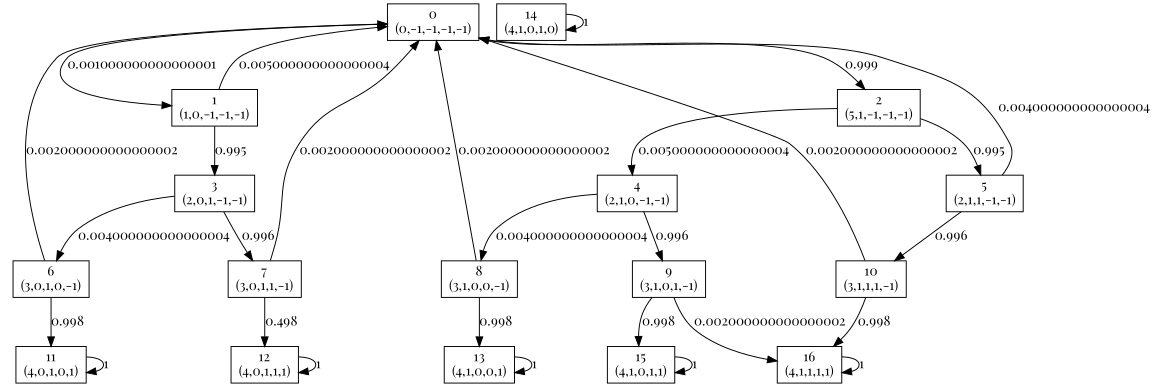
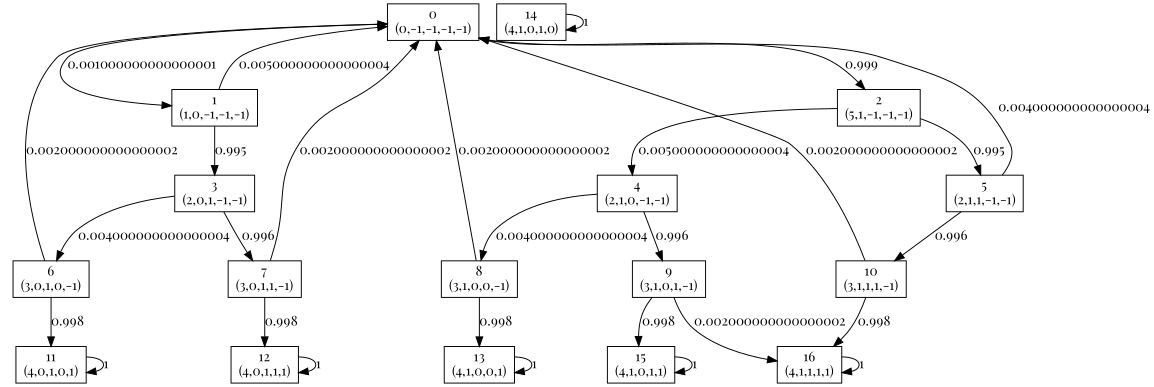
  digraph {
    fontname="Playfair Display"
    node [fontname="Playfair Display" shape=box]
    edge [fontname="Playfair Display"]
    n1 [label="0\n(0,-1,-1,-1,-1)"]
    n2 [label="1\n(1,0,-1,-1,-1)"]
    n3 [label="2\n(5,1,-1,-1,-1)"]
    n4 [label="3\n(2,0,1,-1,-1)"]
    n5 [label="4\n(2,1,0,-1,-1)"]
    n6 [label="5\n(2,1,1,-1,-1)"]
    n7 [label="6\n(3,0,1,0,-1)"]
    n8 [label="7\n(3,0,1,1,-1)"]
    n9 [label="8\n(3,1,0,0,-1)"]
    n10 [label="9\n(3,1,0,1,-1)"]
    n11 [label="10\n(3,1,1,1,-1)"]
    n12 [label="11\n(4,0,1,0,1)"]
    n13 [label="12\n(4,0,1,1,1)"]
    n14 [label="13\n(4,1,0,0,1)"]
    n15 [label="15\n(4,1,0,1,1)"]
    n16 [label="16\n(4,1,1,1,1)"]
    n17 [label="14\n(4,1,0,1,0)"]
    n1 -> n2 [label=0.001000000000000001]
    n1 -> n3 [label=0.999]
    n2 -> n1 [label=0.005000000000000004]
    n2 -> n4 [label=0.995]
    n3 -> n5 [label=0.005000000000000004]
    n3 -> n6 [label=0.995]
    n4 -> n7 [label=0.004000000000000004]
    n4 -> n8 [label=0.996]
    n5 -> n9 [label=0.004000000000000004]
    n5 -> n10 [label=0.996]
    n6 -> n1 [label=0.004000000000000004]
    n6 -> n11 [label=0.996]
    n7 -> n1 [label=0.002000000000000002]
    n7 -> n12 [label=0.998]
    n8 -> n1 [label=0.002000000000000002]
-   n8 -> n13 [label=0.498]
+   n8 -> n13 [label=0.998]
    n9 -> n1 [label=0.002000000000000002]
    n9 -> n14 [label=0.998]
    n10 -> n15 [label=0.998]
    n10 -> n16 [label=0.002000000000000002]
    n11 -> n1 [label=0.002000000000000002]
    n11 -> n16 [label=0.998]
    n12 -> n12 [label=1]
    n13 -> n13 [label=1]
    n14 -> n14 [label=1]
    n15 -> n15 [label=1]
    n16 -> n16 [label=1]
    n17 -> n17 [label=1]
  }
